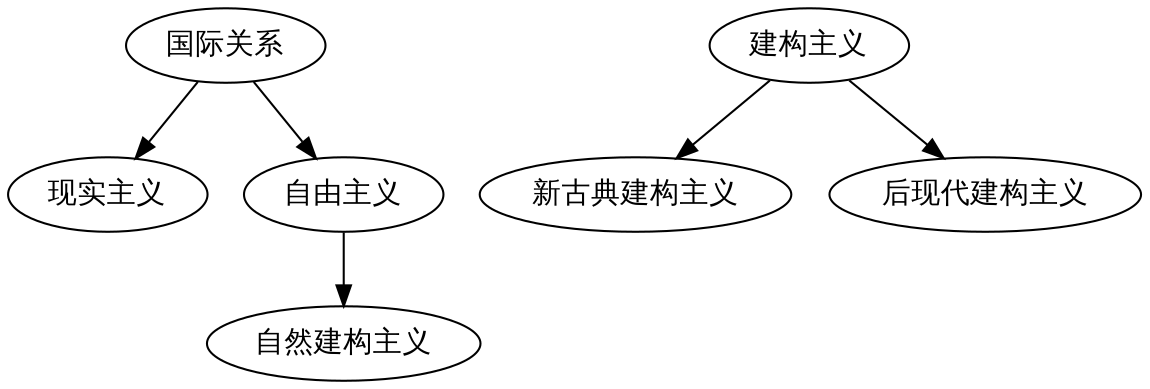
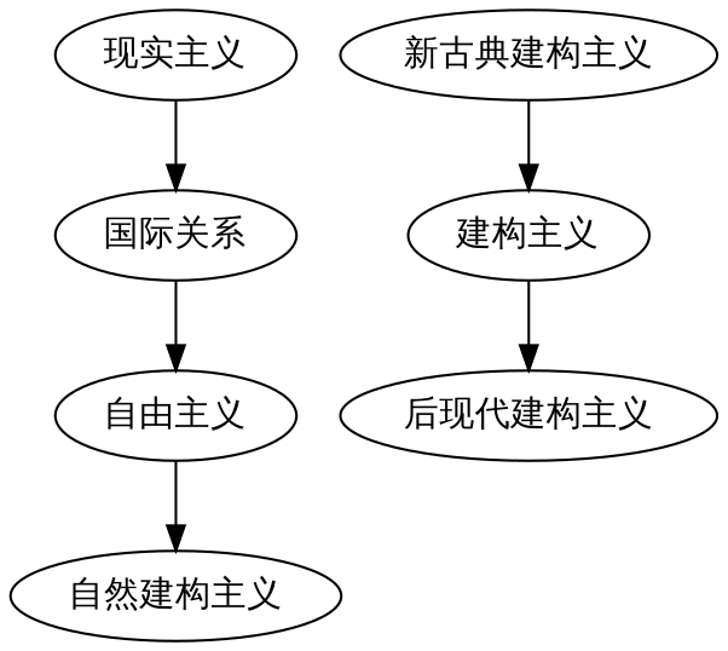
  digraph {
    "国际关系"
    "现实主义"
    "自由主义"
    "自然建构主义"
    "建构主义"
    "新古典建构主义"
    "后现代建构主义"
-   "国际关系" -> "现实主义"
+   "现实主义" -> "国际关系"
    "国际关系" -> "自由主义"
    "自由主义" -> "自然建构主义"
-   "建构主义" -> "新古典建构主义"
+   "新古典建构主义" -> "建构主义"
    "建构主义" -> "后现代建构主义"
  }
